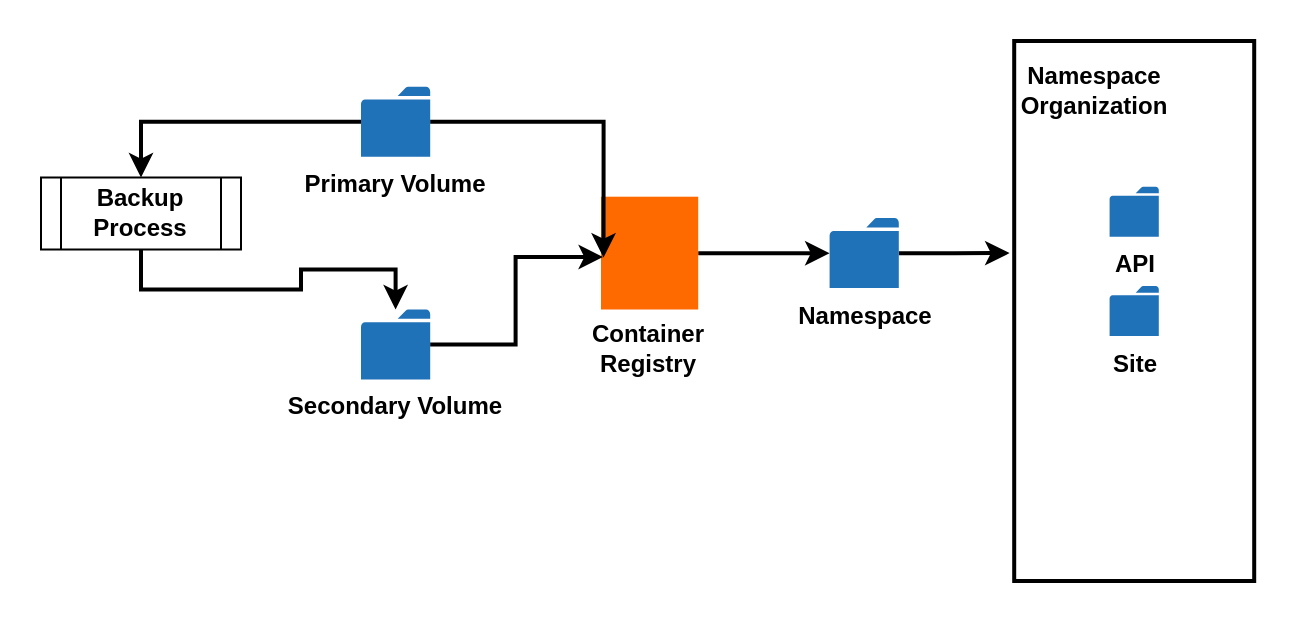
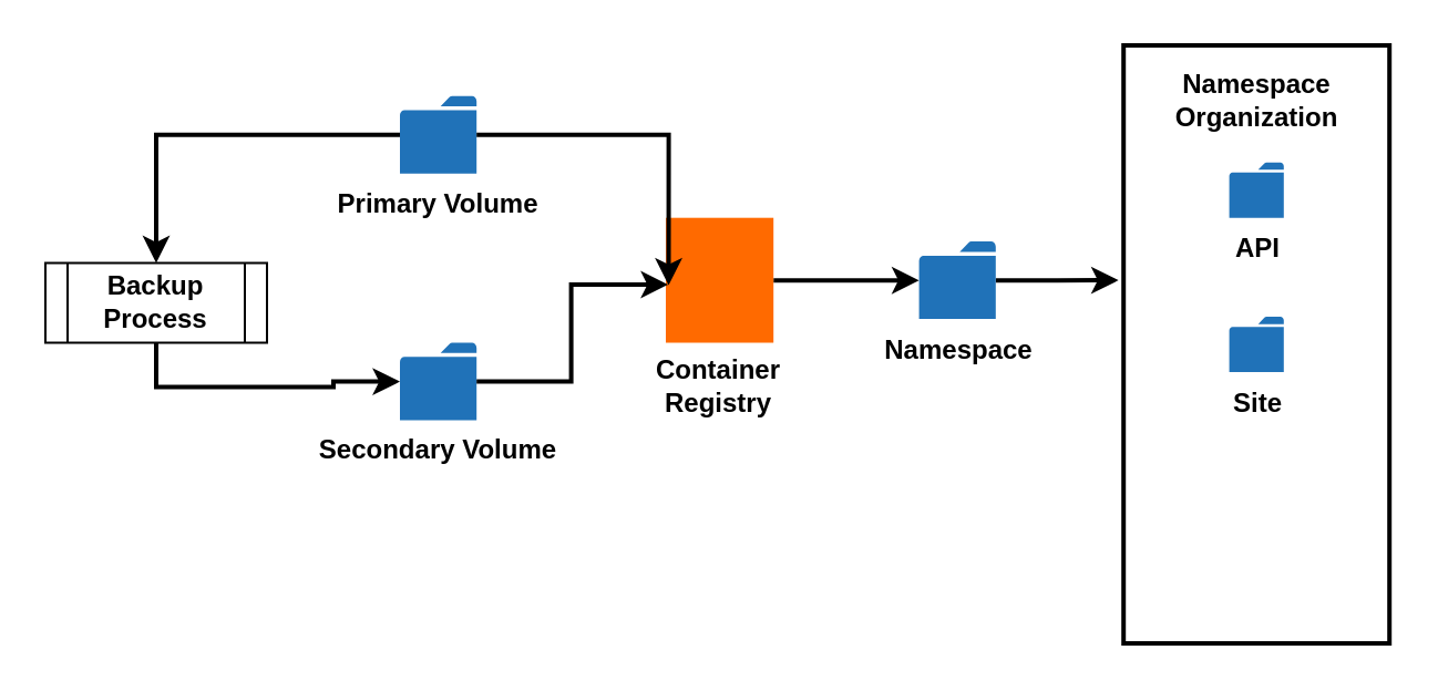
  <mxCell id="0" />
  <mxCell id="1" parent="0" />
  <mxCell id="2" value="" style="rounded=0;whiteSpace=wrap;html=1;strokeWidth=2;" vertex="1" parent="1"><mxGeometry x="506.6" y="20" width="120" height="270" as="geometry" /></mxCell>
  <mxCell id="3" style="edgeStyle=orthogonalEdgeStyle;rounded=0;orthogonalLoop=1;jettySize=auto;html=1;strokeWidth=2;" edge="1" parent="1" source="4" target="12"><mxGeometry relative="1" as="geometry" /></mxCell>
  <mxCell id="4" value="" style="points=[];aspect=fixed;html=1;align=center;shadow=0;dashed=0;fillColor=#FF6A00;strokeColor=none;shape=mxgraph.alibaba_cloud.acr_cloud_container_registry;" vertex="1" parent="1"><mxGeometry x="300" y="97.85" width="48.6" height="56.4" as="geometry" /></mxCell>
  <mxCell id="5" style="edgeStyle=orthogonalEdgeStyle;rounded=0;orthogonalLoop=1;jettySize=auto;html=1;entryX=0.5;entryY=0;entryDx=0;entryDy=0;strokeWidth=2;" edge="1" parent="1" source="6" target="10"><mxGeometry relative="1" as="geometry" /></mxCell>
  <mxCell id="6" value="&lt;b&gt;Primary Volume&lt;/b&gt;" style="sketch=0;pointerEvents=1;shadow=0;dashed=0;html=1;strokeColor=none;labelPosition=center;verticalLabelPosition=bottom;verticalAlign=top;outlineConnect=0;align=center;shape=mxgraph.office.concepts.folder;fillColor=#2072B8;" vertex="1" parent="1"><mxGeometry x="180" y="42.85" width="34.6" height="35" as="geometry" /></mxCell>
  <mxCell id="7" style="edgeStyle=orthogonalEdgeStyle;rounded=0;orthogonalLoop=1;jettySize=auto;html=1;entryX=0.026;entryY=0.54;entryDx=0;entryDy=0;entryPerimeter=0;strokeWidth=2;" edge="1" parent="1" source="6" target="4"><mxGeometry relative="1" as="geometry" /></mxCell>
  <mxCell id="8" value="&lt;b&gt;Container Registry&lt;/b&gt;" style="text;strokeColor=none;align=center;fillColor=none;html=1;verticalAlign=middle;whiteSpace=wrap;rounded=0;" vertex="1" parent="1"><mxGeometry x="294.3" y="159.25" width="60" height="30" as="geometry" /></mxCell>
  <mxCell id="9" style="edgeStyle=orthogonalEdgeStyle;rounded=0;orthogonalLoop=1;jettySize=auto;html=1;exitX=0.5;exitY=1;exitDx=0;exitDy=0;strokeWidth=2;" edge="1" parent="1" source="10" target="15"><mxGeometry relative="1" as="geometry" /></mxCell>
- <mxCell id="10" value="&lt;b&gt;Backup Process&lt;/b&gt;" style="shape=process;whiteSpace=wrap;html=1;backgroundOutline=1;" vertex="1" parent="1"><mxGeometry x="20" y="88.25" width="100" height="36" as="geometry" /></mxCell>
+ <mxCell id="10" value="&lt;b&gt;Backup Process&lt;/b&gt;" style="shape=process;whiteSpace=wrap;html=1;backgroundOutline=1;" vertex="1" parent="1"><mxGeometry x="20" y="118.25" width="100" height="36" as="geometry" /></mxCell>
  <mxCell id="11" style="edgeStyle=orthogonalEdgeStyle;rounded=0;orthogonalLoop=1;jettySize=auto;html=1;strokeWidth=2;" edge="1" parent="1" source="12"><mxGeometry relative="1" as="geometry"><mxPoint x="504.3" y="126.05" as="targetPoint" /></mxGeometry></mxCell>
  <mxCell id="12" value="&lt;b&gt;Namespace&lt;/b&gt;" style="sketch=0;pointerEvents=1;shadow=0;dashed=0;html=1;strokeColor=none;labelPosition=center;verticalLabelPosition=bottom;verticalAlign=top;outlineConnect=0;align=center;shape=mxgraph.office.concepts.folder;fillColor=#2072B8;" vertex="1" parent="1"><mxGeometry x="414.3" y="108.55" width="34.6" height="35" as="geometry" /></mxCell>
- <mxCell id="13" value="&lt;b&gt;API&lt;/b&gt;" style="sketch=0;pointerEvents=1;shadow=0;dashed=0;html=1;strokeColor=none;labelPosition=center;verticalLabelPosition=bottom;verticalAlign=top;outlineConnect=0;align=center;shape=mxgraph.office.concepts.folder;fillColor=#2072B8;" vertex="1" parent="1"><mxGeometry x="554.3" y="92.85" width="24.6" height="25" as="geometry" /></mxCell>
+ <mxCell id="13" value="&lt;b&gt;API&lt;/b&gt;" style="sketch=0;pointerEvents=1;shadow=0;dashed=0;html=1;strokeColor=none;labelPosition=center;verticalLabelPosition=bottom;verticalAlign=top;outlineConnect=0;align=center;shape=mxgraph.office.concepts.folder;fillColor=#2072B8;" vertex="1" parent="1"><mxGeometry x="554.3" y="72.85" width="24.6" height="25" as="geometry" /></mxCell>
  <mxCell id="14" value="&lt;b&gt;Site&lt;/b&gt;" style="sketch=0;pointerEvents=1;shadow=0;dashed=0;html=1;strokeColor=none;labelPosition=center;verticalLabelPosition=bottom;verticalAlign=top;outlineConnect=0;align=center;shape=mxgraph.office.concepts.folder;fillColor=#2072B8;" vertex="1" parent="1"><mxGeometry x="554.3" y="142.5" width="24.6" height="25" as="geometry" /></mxCell>
  <mxCell id="15" value="&lt;b&gt;Secondary Volume&lt;/b&gt;" style="sketch=0;pointerEvents=1;shadow=0;dashed=0;html=1;strokeColor=none;labelPosition=center;verticalLabelPosition=bottom;verticalAlign=top;outlineConnect=0;align=center;shape=mxgraph.office.concepts.folder;fillColor=#2072B8;" vertex="1" parent="1"><mxGeometry x="180" y="154.25" width="34.6" height="35" as="geometry" /></mxCell>
  <mxCell id="16" style="edgeStyle=orthogonalEdgeStyle;rounded=0;orthogonalLoop=1;jettySize=auto;html=1;entryX=0.021;entryY=0.535;entryDx=0;entryDy=0;entryPerimeter=0;strokeWidth=2;" edge="1" parent="1" source="15" target="4"><mxGeometry relative="1" as="geometry" /></mxCell>
- <mxCell id="17" value="&lt;b&gt;Namespace&lt;/b&gt;&lt;div&gt;&lt;b&gt;Organization&lt;/b&gt;&lt;/div&gt;" style="text;strokeColor=none;align=center;fillColor=none;html=1;verticalAlign=middle;whiteSpace=wrap;rounded=0;" vertex="1" parent="1"><mxGeometry x="516.6" y="30" width="60" height="30" as="geometry" /></mxCell>
+ <mxCell id="17" value="&lt;b&gt;Namespace&lt;/b&gt;&lt;div&gt;&lt;b&gt;Organization&lt;/b&gt;&lt;/div&gt;" style="text;strokeColor=none;align=center;fillColor=none;html=1;verticalAlign=middle;whiteSpace=wrap;rounded=0;" vertex="1" parent="1"><mxGeometry x="536.6" y="30" width="60" height="30" as="geometry" /></mxCell>
